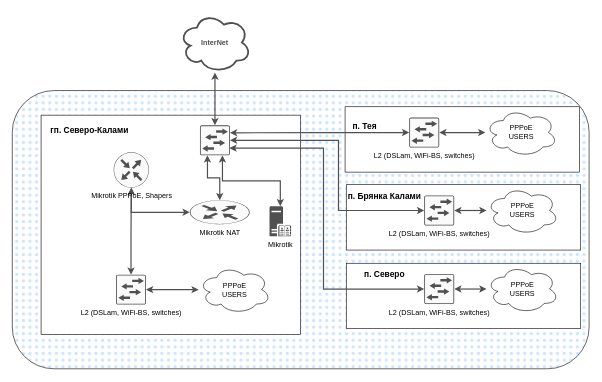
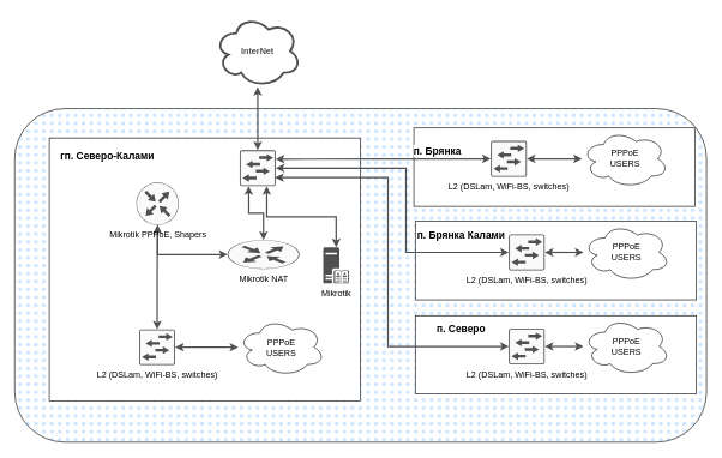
  <mxCell id="0" />
  <mxCell id="1" parent="0" />
  <mxCell id="2" value="" style="rounded=1;whiteSpace=wrap;html=1;fontFamily=Helvetica;fontSize=11;fontColor=default;labelBackgroundColor=default;glass=0;fillColor=#CCE5FF;fillStyle=dots;" vertex="1" parent="1"><mxGeometry x="20" y="150" width="962" height="464" as="geometry" /></mxCell>
  <mxCell id="3" value="" style="rounded=0;whiteSpace=wrap;html=1;fontFamily=Helvetica;fontSize=11;fontColor=default;labelBackgroundColor=default;" vertex="1" parent="1"><mxGeometry x="575" y="177" width="391" height="109" as="geometry" /></mxCell>
  <mxCell id="4" value="" style="rounded=0;whiteSpace=wrap;html=1;fontFamily=Helvetica;fontSize=11;fontColor=default;labelBackgroundColor=default;" vertex="1" parent="1"><mxGeometry x="68" y="191" width="433" height="366" as="geometry" /></mxCell>
  <mxCell id="5" value="" style="edgeStyle=orthogonalEdgeStyle;rounded=0;orthogonalLoop=1;jettySize=auto;html=1;startArrow=classic;startFill=1;strokeWidth=2;strokeColor=#505050;entryX=0.5;entryY=0;entryDx=0;entryDy=0;entryPerimeter=0;" edge="1" parent="1" source="6" target="16"><mxGeometry relative="1" as="geometry" /></mxCell>
  <mxCell id="6" value="&lt;font color=&quot;#505050&quot;&gt;&lt;b&gt;InterNet&lt;/b&gt;&lt;/font&gt;" style="ellipse;shape=cloud;whiteSpace=wrap;html=1;strokeColor=#505050;strokeWidth=3;" vertex="1" parent="1"><mxGeometry x="298" y="20" width="120" height="100" as="geometry" /></mxCell>
  <mxCell id="7" value="" style="edgeStyle=orthogonalEdgeStyle;shape=connector;rounded=0;orthogonalLoop=1;jettySize=auto;html=1;strokeColor=#505050;strokeWidth=2;align=center;verticalAlign=middle;fontFamily=Helvetica;fontSize=11;fontColor=default;labelBackgroundColor=default;startArrow=classic;startFill=1;endArrow=classic;exitX=0.75;exitY=1;exitDx=0;exitDy=0;exitPerimeter=0;" edge="1" parent="1" source="16" target="13"><mxGeometry relative="1" as="geometry" /></mxCell>
  <mxCell id="8" value="" style="edgeStyle=orthogonalEdgeStyle;shape=connector;rounded=0;orthogonalLoop=1;jettySize=auto;html=1;strokeColor=#505050;strokeWidth=2;align=center;verticalAlign=middle;fontFamily=Helvetica;fontSize=11;fontColor=default;labelBackgroundColor=default;startArrow=classic;startFill=1;endArrow=classic;" edge="1" parent="1" source="9" target="14"><mxGeometry relative="1" as="geometry" /></mxCell>
  <mxCell id="9" value="Mikrotik NAT" style="sketch=0;points=[[0.5,0,0],[1,0.5,0],[0.5,1,0],[0,0.5,0],[0.145,0.145,0],[0.856,0.145,0],[0.855,0.856,0],[0.145,0.855,0]];verticalLabelPosition=bottom;html=1;verticalAlign=top;aspect=fixed;align=center;pointerEvents=1;shape=mxgraph.cisco19.rect;prIcon=router;fillColor=#FAFAFA;strokeColor=#505050;strokeWidth=2;" vertex="1" parent="1"><mxGeometry x="316" y="333" width="100" height="40" as="geometry" /></mxCell>
  <mxCell id="10" value="" style="edgeStyle=orthogonalEdgeStyle;shape=connector;rounded=0;orthogonalLoop=1;jettySize=auto;html=1;strokeColor=#505050;strokeWidth=2;align=center;verticalAlign=middle;fontFamily=Helvetica;fontSize=11;fontColor=default;labelBackgroundColor=default;startArrow=classic;startFill=1;endArrow=classic;" edge="1" parent="1" source="12" target="14"><mxGeometry relative="1" as="geometry" /></mxCell>
  <mxCell id="11" value="" style="edgeStyle=orthogonalEdgeStyle;shape=connector;rounded=0;orthogonalLoop=1;jettySize=auto;html=1;strokeColor=#505050;strokeWidth=2;align=center;verticalAlign=middle;fontFamily=Helvetica;fontSize=11;fontColor=default;labelBackgroundColor=default;startArrow=classic;startFill=1;endArrow=classic;" edge="1" parent="1" source="12" target="17"><mxGeometry relative="1" as="geometry" /></mxCell>
  <mxCell id="12" value="L2 (DSLam, WiFi-BS, switches)" style="sketch=0;points=[[0.015,0.015,0],[0.985,0.015,0],[0.985,0.985,0],[0.015,0.985,0],[0.25,0,0],[0.5,0,0],[0.75,0,0],[1,0.25,0],[1,0.5,0],[1,0.75,0],[0.75,1,0],[0.5,1,0],[0.25,1,0],[0,0.75,0],[0,0.5,0],[0,0.25,0]];verticalLabelPosition=bottom;html=1;verticalAlign=top;aspect=fixed;align=center;pointerEvents=1;shape=mxgraph.cisco19.rect;prIcon=l2_switch;fillColor=#FAFAFA;strokeColor=#505050;" vertex="1" parent="1"><mxGeometry x="193" y="457" width="50" height="50" as="geometry" /></mxCell>
  <mxCell id="13" value="Mikrotik" style="sketch=0;aspect=fixed;pointerEvents=1;shadow=0;dashed=0;html=1;strokeColor=none;labelPosition=center;verticalLabelPosition=bottom;verticalAlign=top;align=center;fillColor=#505050;shape=mxgraph.mscae.enterprise.server_directory" vertex="1" parent="1"><mxGeometry x="449" y="343" width="36" height="50" as="geometry" /></mxCell>
  <mxCell id="14" value="Mikrotik PPPoE, Shapers" style="sketch=0;points=[[0.5,0,0],[1,0.5,0],[0.5,1,0],[0,0.5,0],[0.145,0.145,0],[0.856,0.145,0],[0.855,0.856,0],[0.145,0.855,0]];verticalLabelPosition=bottom;html=1;verticalAlign=top;aspect=fixed;align=center;pointerEvents=1;shape=mxgraph.cisco19.rect;prIcon=router;fillColor=#FAFAFA;strokeColor=#505050;strokeWidth=2;" vertex="1" parent="1"><mxGeometry x="189" y="253" width="59" height="59" as="geometry" /></mxCell>
  <mxCell id="15" value="" style="edgeStyle=orthogonalEdgeStyle;shape=connector;rounded=0;orthogonalLoop=1;jettySize=auto;html=1;strokeColor=#505050;strokeWidth=2;align=center;verticalAlign=middle;fontFamily=Helvetica;fontSize=11;fontColor=default;labelBackgroundColor=default;startArrow=classic;startFill=1;endArrow=classic;exitX=0.25;exitY=1;exitDx=0;exitDy=0;exitPerimeter=0;" edge="1" parent="1" source="16" target="9"><mxGeometry relative="1" as="geometry" /></mxCell>
  <mxCell id="16" value="" style="sketch=0;points=[[0.015,0.015,0],[0.985,0.015,0],[0.985,0.985,0],[0.015,0.985,0],[0.25,0,0],[0.5,0,0],[0.75,0,0],[1,0.25,0],[1,0.5,0],[1,0.75,0],[0.75,1,0],[0.5,1,0],[0.25,1,0],[0,0.75,0],[0,0.5,0],[0,0.25,0]];verticalLabelPosition=bottom;html=1;verticalAlign=top;aspect=fixed;align=center;pointerEvents=1;shape=mxgraph.cisco19.rect;prIcon=l2_switch;fillColor=#FAFAFA;strokeColor=#505050;" vertex="1" parent="1"><mxGeometry x="333" y="208" width="50" height="50" as="geometry" /></mxCell>
  <mxCell id="17" value="PPPoE&lt;br&gt;USERS" style="ellipse;shape=cloud;whiteSpace=wrap;html=1;" vertex="1" parent="1"><mxGeometry x="331" y="442" width="120" height="80" as="geometry" /></mxCell>
  <mxCell id="18" value="гп. Северо-Калами" style="text;html=1;align=center;verticalAlign=middle;whiteSpace=wrap;rounded=0;fontFamily=Helvetica;fontSize=14;fontColor=default;labelBackgroundColor=default;fontStyle=1" vertex="1" parent="1"><mxGeometry x="77" y="202" width="144" height="30" as="geometry" /></mxCell>
  <mxCell id="19" value="" style="edgeStyle=orthogonalEdgeStyle;shape=connector;rounded=0;orthogonalLoop=1;jettySize=auto;html=1;strokeColor=#505050;strokeWidth=2;align=center;verticalAlign=middle;fontFamily=Helvetica;fontSize=11;fontColor=default;labelBackgroundColor=default;startArrow=classic;startFill=1;endArrow=classic;entryX=1;entryY=0.25;entryDx=0;entryDy=0;entryPerimeter=0;exitX=0;exitY=0.5;exitDx=0;exitDy=0;exitPerimeter=0;" edge="1" parent="1" source="21" target="16"><mxGeometry relative="1" as="geometry"><mxPoint x="603" y="227" as="targetPoint" /></mxGeometry></mxCell>
  <mxCell id="20" value="" style="edgeStyle=orthogonalEdgeStyle;shape=connector;rounded=0;orthogonalLoop=1;jettySize=auto;html=1;strokeColor=#505050;strokeWidth=2;align=center;verticalAlign=middle;fontFamily=Helvetica;fontSize=11;fontColor=default;labelBackgroundColor=default;startArrow=classic;startFill=1;endArrow=classic;" edge="1" parent="1" source="21" target="22"><mxGeometry relative="1" as="geometry" /></mxCell>
  <mxCell id="21" value="L2 (DSLam, WiFi-BS, switches)" style="sketch=0;points=[[0.015,0.015,0],[0.985,0.015,0],[0.985,0.985,0],[0.015,0.985,0],[0.25,0,0],[0.5,0,0],[0.75,0,0],[1,0.25,0],[1,0.5,0],[1,0.75,0],[0.75,1,0],[0.5,1,0],[0.25,1,0],[0,0.75,0],[0,0.5,0],[0,0.25,0]];verticalLabelPosition=bottom;html=1;verticalAlign=top;aspect=fixed;align=center;pointerEvents=1;shape=mxgraph.cisco19.rect;prIcon=l2_switch;fillColor=#FAFAFA;strokeColor=#505050;" vertex="1" parent="1"><mxGeometry x="682" y="195" width="50" height="50" as="geometry" /></mxCell>
  <mxCell id="22" value="PPPoE&lt;br&gt;USERS" style="ellipse;shape=cloud;whiteSpace=wrap;html=1;" vertex="1" parent="1"><mxGeometry x="809" y="180" width="120" height="80" as="geometry" /></mxCell>
- <mxCell id="23" value="п. Тея" style="text;html=1;align=center;verticalAlign=middle;whiteSpace=wrap;rounded=0;fontFamily=Helvetica;fontSize=14;fontColor=default;labelBackgroundColor=default;fontStyle=1" vertex="1" parent="1"><mxGeometry x="536" y="194" width="144" height="30" as="geometry" /></mxCell>
+ <mxCell id="23" value="п. Брянка" style="text;html=1;align=center;verticalAlign=middle;whiteSpace=wrap;rounded=0;fontFamily=Helvetica;fontSize=14;fontColor=default;labelBackgroundColor=default;fontStyle=1" vertex="1" parent="1"><mxGeometry x="536" y="194" width="144" height="30" as="geometry" /></mxCell>
  <mxCell id="24" value="" style="rounded=0;whiteSpace=wrap;html=1;fontFamily=Helvetica;fontSize=11;fontColor=default;labelBackgroundColor=default;" vertex="1" parent="1"><mxGeometry x="577" y="307" width="391" height="109" as="geometry" /></mxCell>
  <mxCell id="25" value="" style="edgeStyle=orthogonalEdgeStyle;shape=connector;rounded=0;orthogonalLoop=1;jettySize=auto;html=1;strokeColor=#505050;strokeWidth=2;align=center;verticalAlign=middle;fontFamily=Helvetica;fontSize=11;fontColor=default;labelBackgroundColor=default;startArrow=classic;startFill=1;endArrow=classic;" edge="1" parent="1" source="26" target="27"><mxGeometry relative="1" as="geometry" /></mxCell>
  <mxCell id="26" value="L2 (DSLam, WiFi-BS, switches)" style="sketch=0;points=[[0.015,0.015,0],[0.985,0.015,0],[0.985,0.985,0],[0.015,0.985,0],[0.25,0,0],[0.5,0,0],[0.75,0,0],[1,0.25,0],[1,0.5,0],[1,0.75,0],[0.75,1,0],[0.5,1,0],[0.25,1,0],[0,0.75,0],[0,0.5,0],[0,0.25,0]];verticalLabelPosition=bottom;html=1;verticalAlign=top;aspect=fixed;align=center;pointerEvents=1;shape=mxgraph.cisco19.rect;prIcon=l2_switch;fillColor=#FAFAFA;strokeColor=#505050;" vertex="1" parent="1"><mxGeometry x="707" y="325" width="50" height="50" as="geometry" /></mxCell>
  <mxCell id="27" value="PPPoE&lt;br&gt;USERS" style="ellipse;shape=cloud;whiteSpace=wrap;html=1;" vertex="1" parent="1"><mxGeometry x="811" y="310" width="120" height="80" as="geometry" /></mxCell>
  <mxCell id="28" value="п. Брянка Калами" style="text;html=1;align=center;verticalAlign=middle;whiteSpace=wrap;rounded=0;fontFamily=Helvetica;fontSize=14;fontColor=default;labelBackgroundColor=default;fontStyle=1" vertex="1" parent="1"><mxGeometry x="569" y="311" width="144" height="30" as="geometry" /></mxCell>
  <mxCell id="29" value="" style="edgeStyle=orthogonalEdgeStyle;shape=connector;rounded=0;orthogonalLoop=1;jettySize=auto;html=1;strokeColor=#505050;strokeWidth=2;align=center;verticalAlign=middle;fontFamily=Helvetica;fontSize=11;fontColor=default;labelBackgroundColor=default;startArrow=classic;startFill=1;endArrow=classic;exitX=0;exitY=0.5;exitDx=0;exitDy=0;exitPerimeter=0;entryX=1;entryY=0.5;entryDx=0;entryDy=0;entryPerimeter=0;" edge="1" parent="1" source="26" target="16"><mxGeometry relative="1" as="geometry"><mxPoint x="684" y="234" as="sourcePoint" /><mxPoint x="528" y="288" as="targetPoint" /><Array as="points"><mxPoint x="564" y="350" /><mxPoint x="564" y="233" /></Array></mxGeometry></mxCell>
  <mxCell id="30" value="" style="rounded=0;whiteSpace=wrap;html=1;fontFamily=Helvetica;fontSize=11;fontColor=default;labelBackgroundColor=default;" vertex="1" parent="1"><mxGeometry x="577" y="438" width="391" height="109" as="geometry" /></mxCell>
  <mxCell id="31" value="" style="edgeStyle=orthogonalEdgeStyle;shape=connector;rounded=0;orthogonalLoop=1;jettySize=auto;html=1;strokeColor=#505050;strokeWidth=2;align=center;verticalAlign=middle;fontFamily=Helvetica;fontSize=11;fontColor=default;labelBackgroundColor=default;startArrow=classic;startFill=1;endArrow=classic;" edge="1" parent="1" source="32" target="33"><mxGeometry relative="1" as="geometry" /></mxCell>
  <mxCell id="32" value="L2 (DSLam, WiFi-BS, switches)" style="sketch=0;points=[[0.015,0.015,0],[0.985,0.015,0],[0.985,0.985,0],[0.015,0.985,0],[0.25,0,0],[0.5,0,0],[0.75,0,0],[1,0.25,0],[1,0.5,0],[1,0.75,0],[0.75,1,0],[0.5,1,0],[0.25,1,0],[0,0.75,0],[0,0.5,0],[0,0.25,0]];verticalLabelPosition=bottom;html=1;verticalAlign=top;aspect=fixed;align=center;pointerEvents=1;shape=mxgraph.cisco19.rect;prIcon=l2_switch;fillColor=#FAFAFA;strokeColor=#505050;" vertex="1" parent="1"><mxGeometry x="707" y="456" width="50" height="50" as="geometry" /></mxCell>
  <mxCell id="33" value="PPPoE&lt;br&gt;USERS" style="ellipse;shape=cloud;whiteSpace=wrap;html=1;" vertex="1" parent="1"><mxGeometry x="811" y="441" width="120" height="80" as="geometry" /></mxCell>
  <mxCell id="34" value="п. Северо" style="text;html=1;align=center;verticalAlign=middle;whiteSpace=wrap;rounded=0;fontFamily=Helvetica;fontSize=14;fontColor=default;labelBackgroundColor=default;fontStyle=1" vertex="1" parent="1"><mxGeometry x="569" y="442" width="144" height="30" as="geometry" /></mxCell>
  <mxCell id="35" value="" style="edgeStyle=orthogonalEdgeStyle;shape=connector;rounded=0;orthogonalLoop=1;jettySize=auto;html=1;strokeColor=#505050;strokeWidth=2;align=center;verticalAlign=middle;fontFamily=Helvetica;fontSize=11;fontColor=default;labelBackgroundColor=default;startArrow=classic;startFill=1;endArrow=classic;exitX=0;exitY=0.5;exitDx=0;exitDy=0;exitPerimeter=0;" edge="1" parent="1" source="32"><mxGeometry relative="1" as="geometry"><mxPoint x="708" y="370" as="sourcePoint" /><mxPoint x="382" y="246" as="targetPoint" /><Array as="points"><mxPoint x="539" y="481" /><mxPoint x="539" y="246" /></Array></mxGeometry></mxCell>
